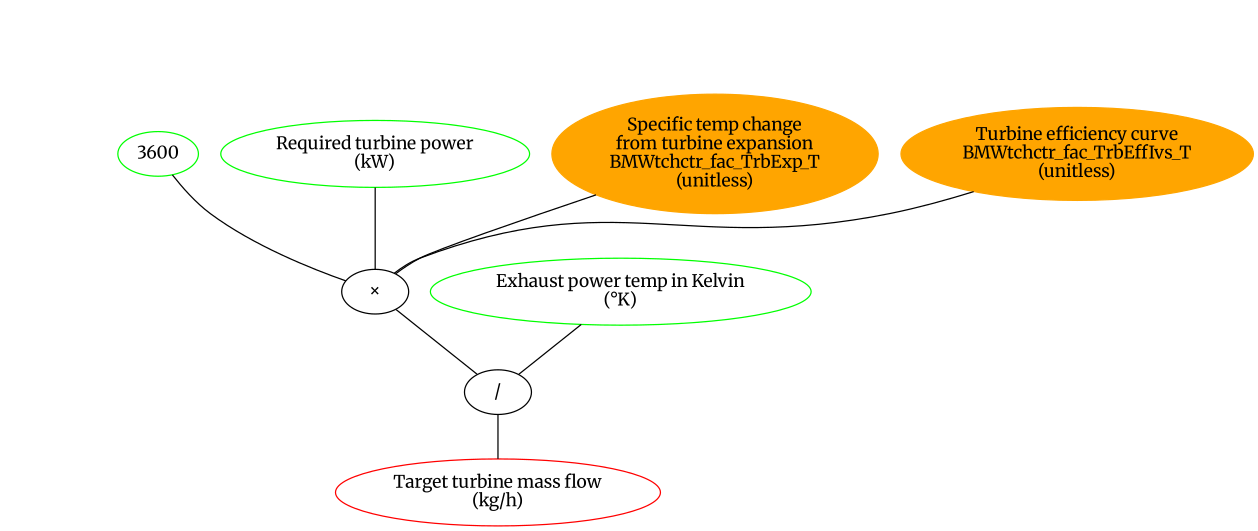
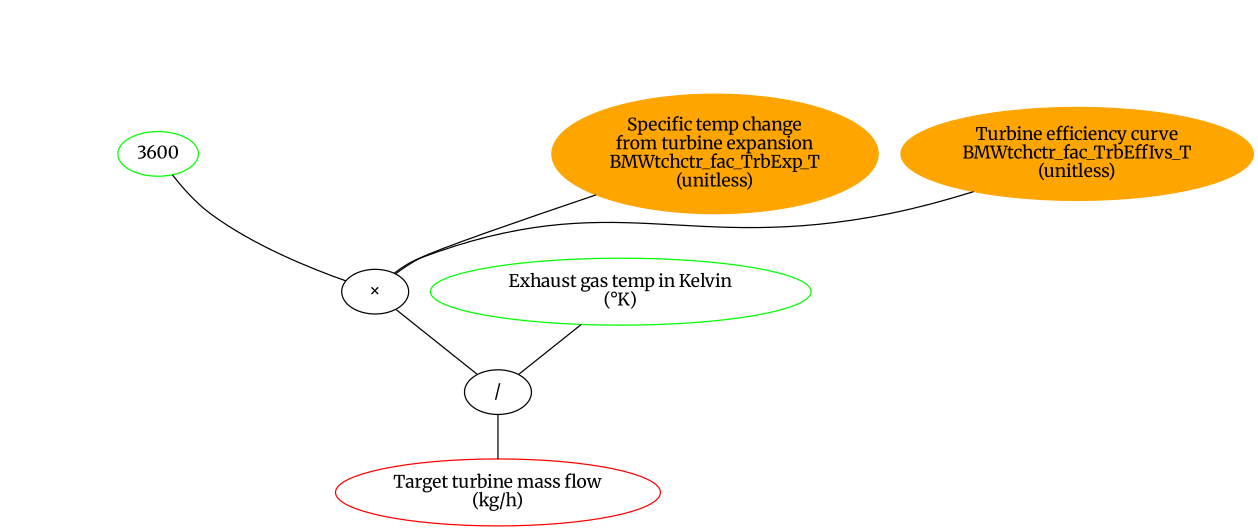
  graph {
    fontname=Merriweather
    rankdir=TB
    node [fontname=Merriweather]
    edge [fontname=Merriweather]
    rank2 [style=invisible]
    n2 [color=green label=3600]
-   n3 [color=green label="Required turbine power\n(kW)"]
    n4 [color=orange label="Specific temp change\nfrom turbine expansion\nBMWtchctr_fac_TrbExp_T\n(unitless)" style=filled]
    n5 [color=orange label="Turbine efficiency curve\nBMWtchctr_fac_TrbEffIvs_T\n(unitless)" style=filled]
    rank3 [style=invisible]
    n7 [label="×"]
-   n8 [color=green label="Exhaust power temp in Kelvin\n(°K)"]
+   n8 [color=green label="Exhaust gas temp in Kelvin\n(°K)"]
    n9 [label="/"]
    rank1 [style=invisible]
    n11 [color=red label="Target turbine mass flow\n(kg/h)"]
    subgraph sub_1 {
      rank=same
      rank2
      n2
-     n3
      n4
      n5
    }
    subgraph sub_2 {
      rank=same
      rank3
      n7
      n8
    }
    rank2 -- n2 [style=invis]
    rank2 -- rank3 [color=white]
-   n2 -- n3 [style=invis]
    n2 -- n7
-   n3 -- n4 [style=invis]
-   n3 -- n7
    n4 -- n5 [style=invis]
    n4 -- n7
    n5 -- n7
    rank3 -- n7 [style=invis]
    n7 -- n8 [style=invis]
    n7 -- n9
    n8 -- n9
    n9 -- n11
    rank1 -- rank2 [color=white]
  }
